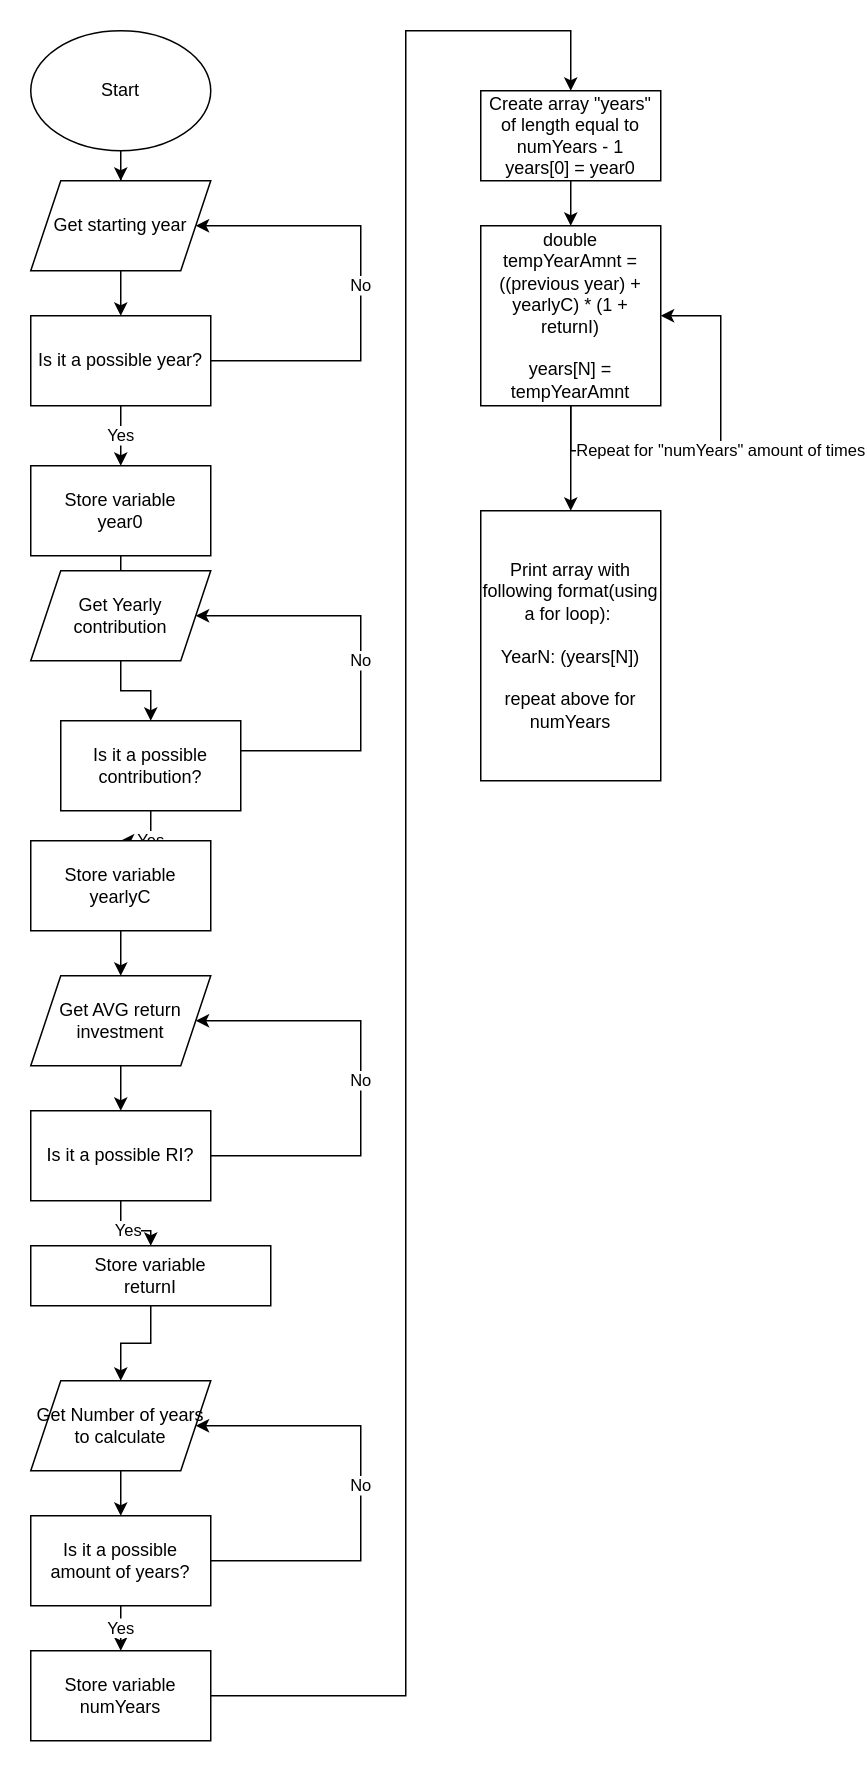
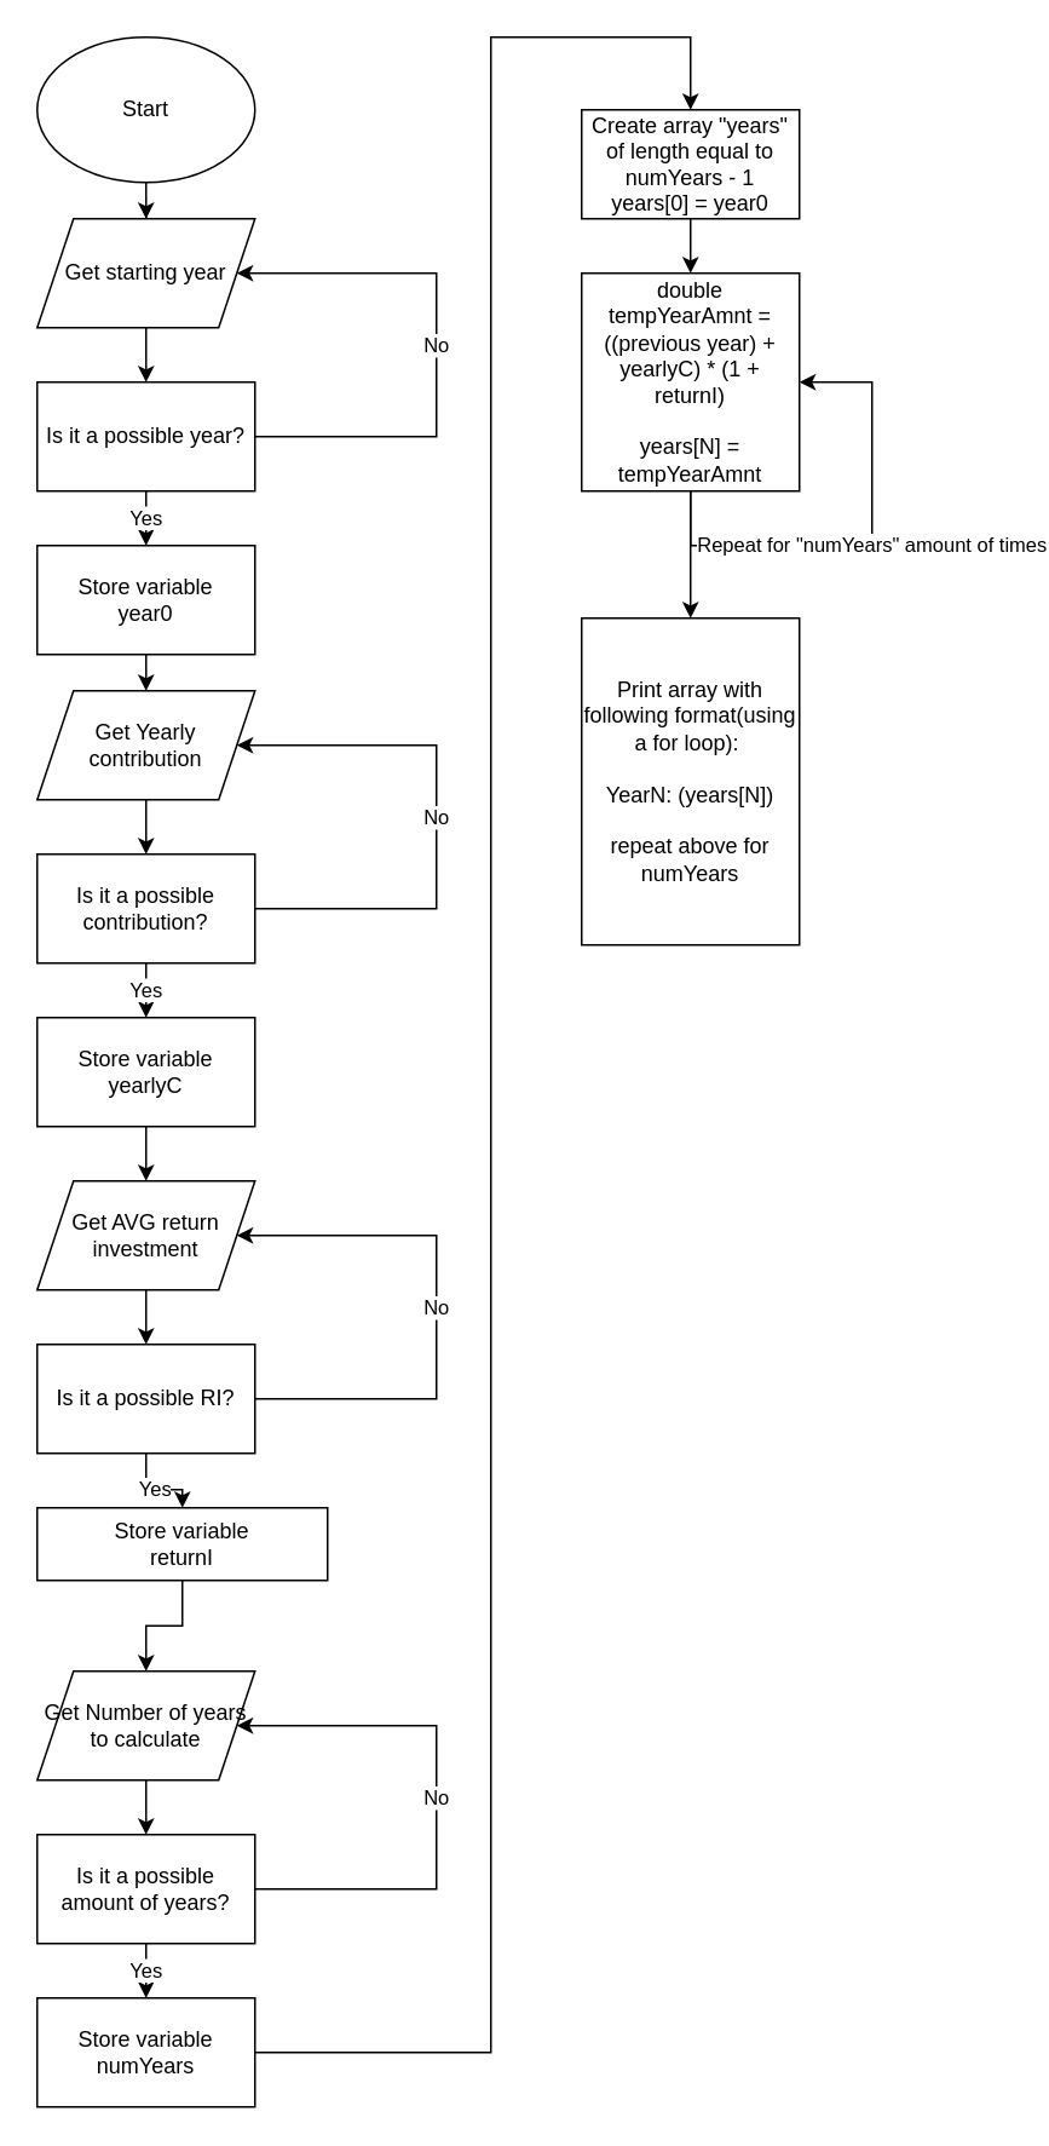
  <mxCell id="0" />
  <mxCell id="1" parent="0" />
  <mxCell id="2" style="edgeStyle=orthogonalEdgeStyle;rounded=0;orthogonalLoop=1;jettySize=auto;html=1;" edge="1" parent="1" source="3" target="5"><mxGeometry relative="1" as="geometry"><mxPoint x="80" y="150" as="targetPoint" /></mxGeometry></mxCell>
  <mxCell id="3" value="Start" style="ellipse;whiteSpace=wrap;html=1;" vertex="1" parent="1"><mxGeometry x="20" y="20" width="120" height="80" as="geometry" /></mxCell>
  <mxCell id="4" style="edgeStyle=orthogonalEdgeStyle;rounded=0;orthogonalLoop=1;jettySize=auto;html=1;" edge="1" parent="1" source="5" target="8"><mxGeometry relative="1" as="geometry"><mxPoint x="80" y="270" as="targetPoint" /></mxGeometry></mxCell>
  <mxCell id="5" value="Get starting year" style="shape=parallelogram;perimeter=parallelogramPerimeter;whiteSpace=wrap;html=1;fixedSize=1;" vertex="1" parent="1"><mxGeometry x="20" y="120" width="120" height="60" as="geometry" /></mxCell>
  <mxCell id="6" value="No" style="edgeStyle=orthogonalEdgeStyle;rounded=0;orthogonalLoop=1;jettySize=auto;html=1;entryX=1;entryY=0.5;entryDx=0;entryDy=0;" edge="1" parent="1" source="8" target="5"><mxGeometry relative="1" as="geometry"><mxPoint x="230" y="150" as="targetPoint" /><Array as="points"><mxPoint x="240" y="240" /><mxPoint x="240" y="150" /></Array></mxGeometry></mxCell>
  <mxCell id="7" value="Yes" style="edgeStyle=orthogonalEdgeStyle;rounded=0;orthogonalLoop=1;jettySize=auto;html=1;" edge="1" parent="1" source="8" target="10"><mxGeometry relative="1" as="geometry"><mxPoint x="80" y="310" as="targetPoint" /></mxGeometry></mxCell>
  <mxCell id="8" value="Is it a possible year?" style="rounded=0;whiteSpace=wrap;html=1;" vertex="1" parent="1"><mxGeometry x="20" y="210" width="120" height="60" as="geometry" /></mxCell>
  <mxCell id="9" style="edgeStyle=orthogonalEdgeStyle;rounded=0;orthogonalLoop=1;jettySize=auto;html=1;" edge="1" parent="1" source="10"><mxGeometry relative="1" as="geometry"><mxPoint x="80" y="380" as="targetPoint" /></mxGeometry></mxCell>
- <mxCell id="10" value="Store variable&lt;br&gt;year0" style="rounded=0;whiteSpace=wrap;html=1;" vertex="1" parent="1"><mxGeometry x="20" y="310" width="120" height="60" as="geometry" /></mxCell>
+ <mxCell id="10" value="Store variable&lt;br&gt;year0" style="rounded=0;whiteSpace=wrap;html=1;" vertex="1" parent="1"><mxGeometry x="20" y="300" width="120" height="60" as="geometry" /></mxCell>
  <mxCell id="11" style="edgeStyle=orthogonalEdgeStyle;rounded=0;orthogonalLoop=1;jettySize=auto;html=1;" edge="1" parent="1" source="12" target="15"><mxGeometry relative="1" as="geometry"><mxPoint x="80" y="530" as="targetPoint" /></mxGeometry></mxCell>
  <mxCell id="12" value="Get Yearly contribution" style="shape=parallelogram;perimeter=parallelogramPerimeter;whiteSpace=wrap;html=1;fixedSize=1;" vertex="1" parent="1"><mxGeometry x="20" y="380" width="120" height="60" as="geometry" /></mxCell>
  <mxCell id="13" value="No" style="edgeStyle=orthogonalEdgeStyle;rounded=0;orthogonalLoop=1;jettySize=auto;html=1;entryX=1;entryY=0.5;entryDx=0;entryDy=0;" edge="1" parent="1" source="15" target="12"><mxGeometry relative="1" as="geometry"><mxPoint x="230" y="410" as="targetPoint" /><Array as="points"><mxPoint x="240" y="500" /><mxPoint x="240" y="410" /></Array></mxGeometry></mxCell>
  <mxCell id="14" value="Yes" style="edgeStyle=orthogonalEdgeStyle;rounded=0;orthogonalLoop=1;jettySize=auto;html=1;" edge="1" parent="1" source="15" target="17"><mxGeometry relative="1" as="geometry"><mxPoint x="80" y="570" as="targetPoint" /></mxGeometry></mxCell>
- <mxCell id="15" value="Is it a possible contribution?" style="rounded=0;whiteSpace=wrap;html=1;" vertex="1" parent="1"><mxGeometry x="40" y="480" width="120" height="60" as="geometry" /></mxCell>
+ <mxCell id="15" value="Is it a possible contribution?" style="rounded=0;whiteSpace=wrap;html=1;" vertex="1" parent="1"><mxGeometry x="20" y="470" width="120" height="60" as="geometry" /></mxCell>
  <mxCell id="16" style="edgeStyle=orthogonalEdgeStyle;rounded=0;orthogonalLoop=1;jettySize=auto;html=1;entryX=0.5;entryY=0;entryDx=0;entryDy=0;" edge="1" parent="1" source="17" target="19"><mxGeometry relative="1" as="geometry" /></mxCell>
  <mxCell id="17" value="Store variable&lt;br&gt;yearlyC" style="rounded=0;whiteSpace=wrap;html=1;" vertex="1" parent="1"><mxGeometry x="20" y="560" width="120" height="60" as="geometry" /></mxCell>
  <mxCell id="18" style="edgeStyle=orthogonalEdgeStyle;rounded=0;orthogonalLoop=1;jettySize=auto;html=1;" edge="1" parent="1" source="19" target="22"><mxGeometry relative="1" as="geometry"><mxPoint x="80" y="800" as="targetPoint" /></mxGeometry></mxCell>
  <mxCell id="19" value="Get AVG return investment" style="shape=parallelogram;perimeter=parallelogramPerimeter;whiteSpace=wrap;html=1;fixedSize=1;" vertex="1" parent="1"><mxGeometry x="20" y="650" width="120" height="60" as="geometry" /></mxCell>
  <mxCell id="20" value="No" style="edgeStyle=orthogonalEdgeStyle;rounded=0;orthogonalLoop=1;jettySize=auto;html=1;entryX=1;entryY=0.5;entryDx=0;entryDy=0;" edge="1" parent="1" source="22" target="19"><mxGeometry relative="1" as="geometry"><mxPoint x="230" y="680" as="targetPoint" /><Array as="points"><mxPoint x="240" y="770" /><mxPoint x="240" y="680" /></Array></mxGeometry></mxCell>
  <mxCell id="21" value="Yes" style="edgeStyle=orthogonalEdgeStyle;rounded=0;orthogonalLoop=1;jettySize=auto;html=1;" edge="1" parent="1" source="22" target="24"><mxGeometry relative="1" as="geometry"><mxPoint x="80" y="840" as="targetPoint" /></mxGeometry></mxCell>
  <mxCell id="22" value="Is it a possible RI?" style="rounded=0;whiteSpace=wrap;html=1;" vertex="1" parent="1"><mxGeometry x="20" y="740" width="120" height="60" as="geometry" /></mxCell>
  <mxCell id="23" style="edgeStyle=orthogonalEdgeStyle;rounded=0;orthogonalLoop=1;jettySize=auto;html=1;entryX=0.5;entryY=0;entryDx=0;entryDy=0;" edge="1" parent="1" source="24" target="26"><mxGeometry relative="1" as="geometry" /></mxCell>
  <mxCell id="24" value="Store variable&lt;br&gt;returnI" style="rounded=0;whiteSpace=wrap;html=1;" vertex="1" parent="1"><mxGeometry x="20" y="830" width="160" height="40" as="geometry" /></mxCell>
  <mxCell id="25" style="edgeStyle=orthogonalEdgeStyle;rounded=0;orthogonalLoop=1;jettySize=auto;html=1;" edge="1" parent="1" source="26" target="29"><mxGeometry relative="1" as="geometry"><mxPoint x="80" y="1070" as="targetPoint" /></mxGeometry></mxCell>
  <mxCell id="26" value="Get Number of years to calculate" style="shape=parallelogram;perimeter=parallelogramPerimeter;whiteSpace=wrap;html=1;fixedSize=1;" vertex="1" parent="1"><mxGeometry x="20" y="920" width="120" height="60" as="geometry" /></mxCell>
  <mxCell id="27" value="No" style="edgeStyle=orthogonalEdgeStyle;rounded=0;orthogonalLoop=1;jettySize=auto;html=1;entryX=1;entryY=0.5;entryDx=0;entryDy=0;" edge="1" parent="1" source="29" target="26"><mxGeometry relative="1" as="geometry"><mxPoint x="230" y="950" as="targetPoint" /><Array as="points"><mxPoint x="240" y="1040" /><mxPoint x="240" y="950" /></Array></mxGeometry></mxCell>
  <mxCell id="28" value="Yes" style="edgeStyle=orthogonalEdgeStyle;rounded=0;orthogonalLoop=1;jettySize=auto;html=1;" edge="1" parent="1" source="29" target="31"><mxGeometry relative="1" as="geometry"><mxPoint x="80" y="1110" as="targetPoint" /></mxGeometry></mxCell>
  <mxCell id="29" value="Is it a possible amount of years?" style="rounded=0;whiteSpace=wrap;html=1;" vertex="1" parent="1"><mxGeometry x="20" y="1010" width="120" height="60" as="geometry" /></mxCell>
  <mxCell id="30" style="edgeStyle=orthogonalEdgeStyle;rounded=0;orthogonalLoop=1;jettySize=auto;html=1;" edge="1" parent="1" source="31"><mxGeometry relative="1" as="geometry"><mxPoint x="380" y="60" as="targetPoint" /><Array as="points"><mxPoint x="270" y="1130" /><mxPoint x="270" y="20" /><mxPoint x="380" y="20" /><mxPoint x="380" y="50" /></Array></mxGeometry></mxCell>
  <mxCell id="31" value="Store variable&lt;br&gt;numYears" style="rounded=0;whiteSpace=wrap;html=1;" vertex="1" parent="1"><mxGeometry x="20" y="1100" width="120" height="60" as="geometry" /></mxCell>
  <mxCell id="32" style="edgeStyle=orthogonalEdgeStyle;rounded=0;orthogonalLoop=1;jettySize=auto;html=1;" edge="1" parent="1" source="33" target="36"><mxGeometry relative="1" as="geometry"><mxPoint x="380" y="160" as="targetPoint" /></mxGeometry></mxCell>
  <mxCell id="33" value="Create array &quot;years&quot;&lt;br&gt;of length equal to numYears - 1&lt;br&gt;years[0] = year0" style="rounded=0;whiteSpace=wrap;html=1;" vertex="1" parent="1"><mxGeometry x="320" y="60" width="120" height="60" as="geometry" /></mxCell>
  <mxCell id="34" value="Repeat for &quot;numYears&quot; amount of times" style="edgeStyle=orthogonalEdgeStyle;rounded=0;orthogonalLoop=1;jettySize=auto;html=1;entryX=1;entryY=0.5;entryDx=0;entryDy=0;" edge="1" parent="1" source="36" target="36"><mxGeometry relative="1" as="geometry"><mxPoint x="530" y="210" as="targetPoint" /><Array as="points"><mxPoint x="380" y="300" /><mxPoint x="480" y="300" /><mxPoint x="480" y="210" /></Array></mxGeometry></mxCell>
  <mxCell id="35" style="edgeStyle=orthogonalEdgeStyle;rounded=0;orthogonalLoop=1;jettySize=auto;html=1;" edge="1" parent="1" source="36" target="37"><mxGeometry relative="1" as="geometry"><mxPoint x="380" y="370" as="targetPoint" /></mxGeometry></mxCell>
  <mxCell id="36" value="double tempYearAmnt = ((previous year) + yearlyC) * (1 + returnI)&lt;br&gt;&lt;br&gt;years[N] = tempYearAmnt" style="rounded=0;whiteSpace=wrap;html=1;" vertex="1" parent="1"><mxGeometry x="320" y="150" width="120" height="120" as="geometry" /></mxCell>
  <mxCell id="37" value="Print array with following format(using a for loop):&amp;nbsp;&lt;br&gt;&lt;br&gt;YearN: (years[N])&lt;br&gt;&lt;br&gt;repeat above for numYears" style="rounded=0;whiteSpace=wrap;html=1;" vertex="1" parent="1"><mxGeometry x="320" y="340" width="120" height="180" as="geometry" /></mxCell>
